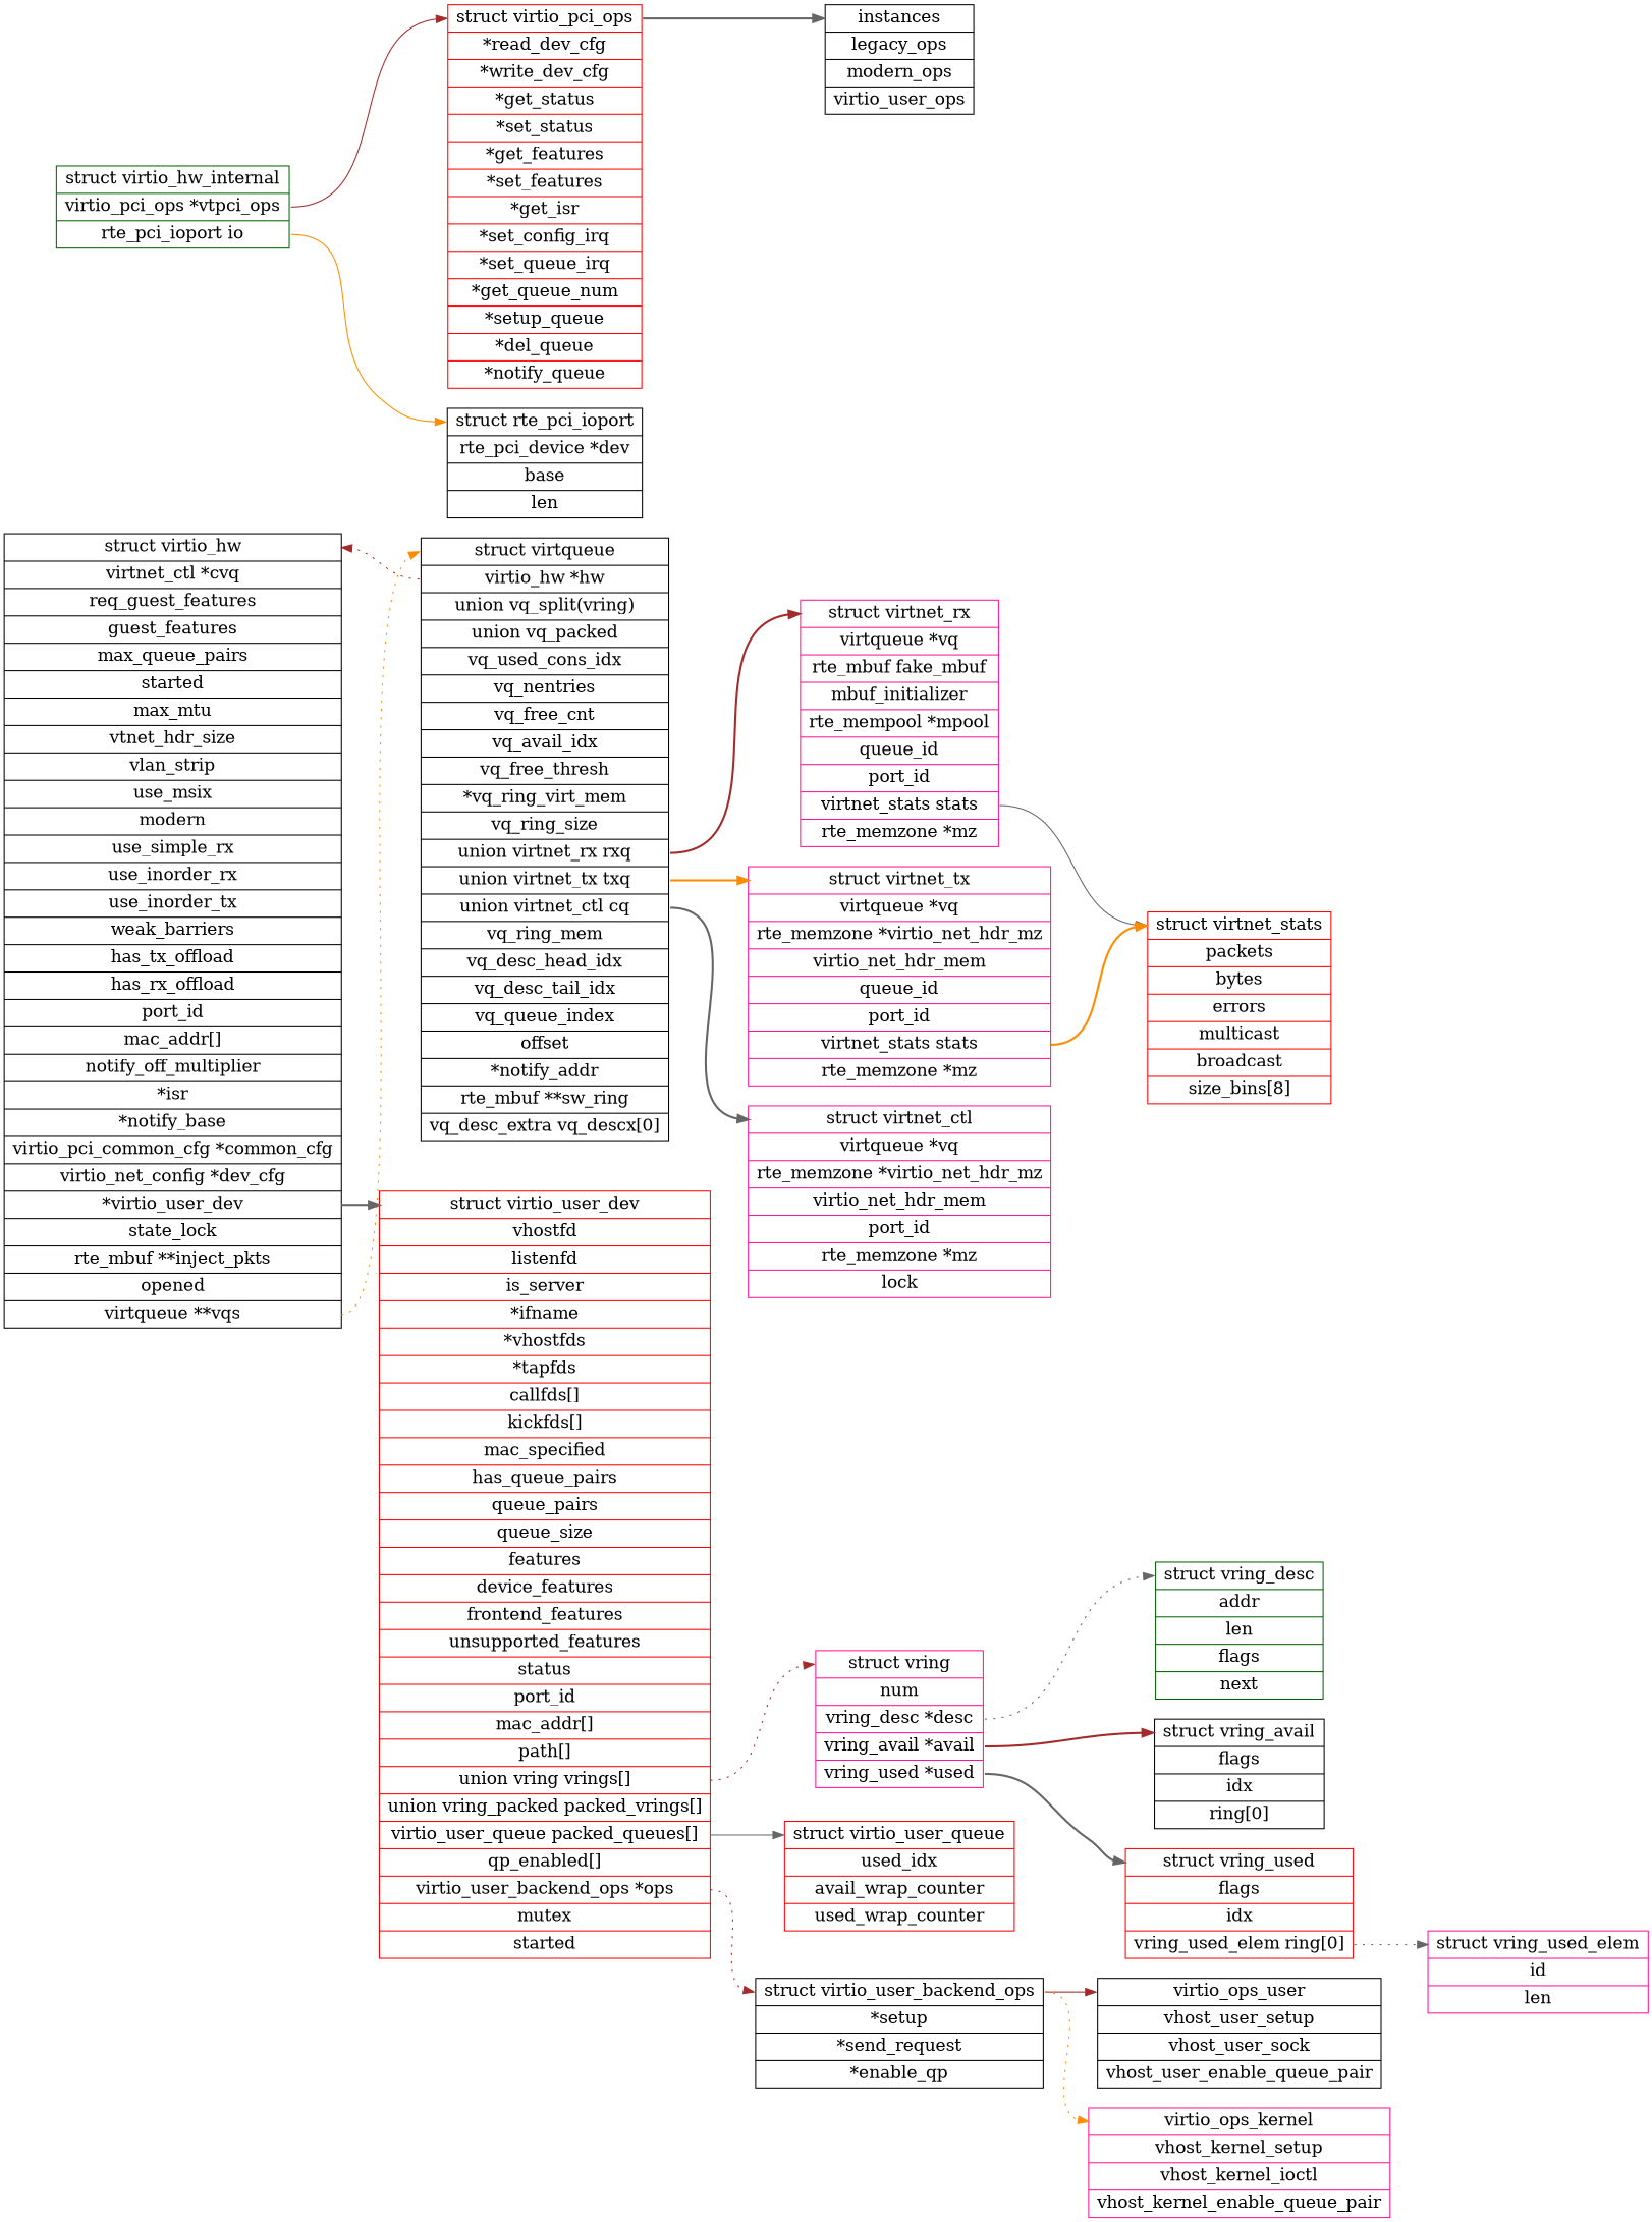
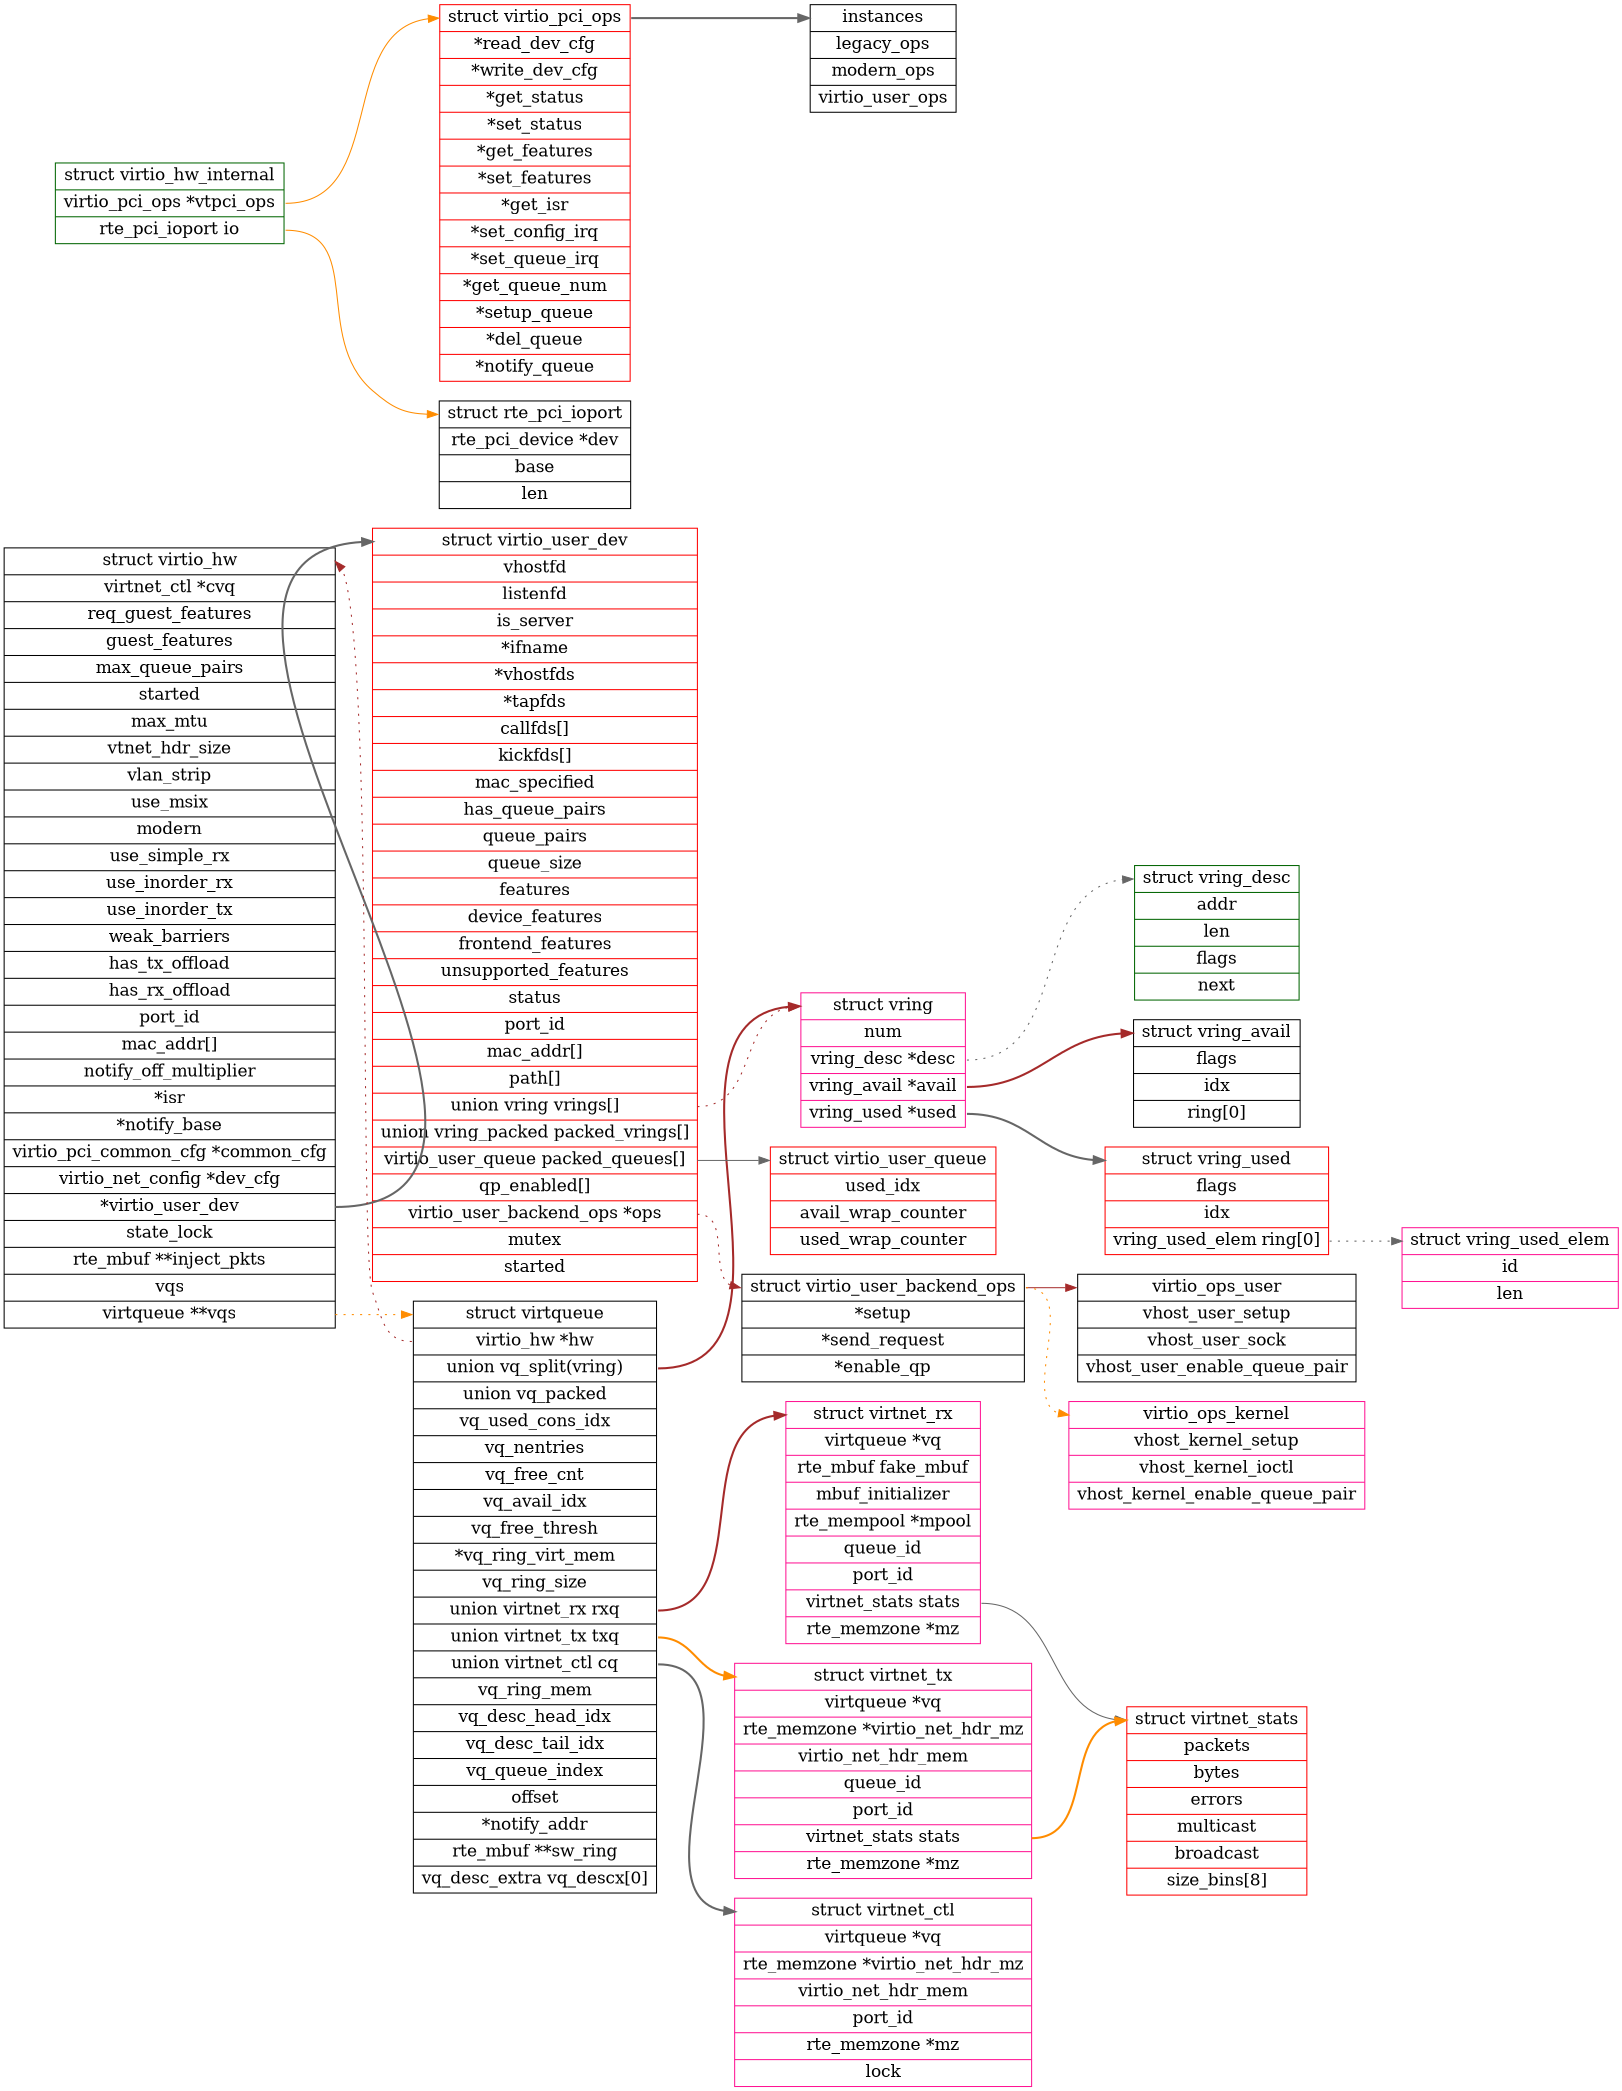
  digraph {
    rankdir=LR
    node [color=black fontsize=16 shape=record]
    edge [color=gray40 headport=f0 style=bold tailport=f1]
-   n1 [label="<f0> struct virtio_hw| <f1> virtnet_ctl *cvq | req_guest_features | guest_features | max_queue_pairs| started | max_mtu| vtnet_hdr_size| vlan_strip| use_msix| modern | use_simple_rx|  use_inorder_rx| use_inorder_tx| weak_barriers| has_tx_offload| has_rx_offload | port_id| mac_addr[]| notify_off_multiplier| *isr| *notify_base| <f2> virtio_pci_common_cfg *common_cfg| <f3> virtio_net_config *dev_cfg| <f4> *virtio_user_dev| state_lock| <f5> rte_mbuf **inject_pkts| opened| <f6> virtqueue **vqs"]
+   n1 [label="<f0> struct virtio_hw| <f1> virtnet_ctl *cvq | req_guest_features | guest_features | max_queue_pairs| started | max_mtu| vtnet_hdr_size| vlan_strip| use_msix| modern | use_simple_rx|  use_inorder_rx| use_inorder_tx| weak_barriers| has_tx_offload| has_rx_offload | port_id| mac_addr[]| notify_off_multiplier| *isr| *notify_base| <f2> virtio_pci_common_cfg *common_cfg| <f3> virtio_net_config *dev_cfg| <f4> *virtio_user_dev| state_lock| <f5> rte_mbuf **inject_pkts| vqs| <f6> virtqueue **vqs"]
    n2 [label="<f0> struct virtqueue| <f1> virtio_hw *hw | <f2> union vq_split(vring) | <f3> union vq_packed | vq_used_cons_idx | vq_nentries | vq_free_cnt | vq_avail_idx | vq_free_thresh | *vq_ring_virt_mem |  vq_ring_size | <f4> union virtnet_rx rxq | <f5> union virtnet_tx txq | <f6> union virtnet_ctl cq | vq_ring_mem | vq_desc_head_idx | vq_desc_tail_idx | vq_queue_index | offset | *notify_addr | rte_mbuf **sw_ring | <f7> vq_desc_extra vq_descx[0]"]
    n3 [color=red label="<f0> struct virtio_user_dev | vhostfd | listenfd | is_server | *ifname | *vhostfds | *tapfds | callfds[] | kickfds[] | mac_specified | has_queue_pairs | queue_pairs | queue_size | features | device_features | frontend_features | unsupported_features | status | port_id | mac_addr[] | path[] | <f1> union vring vrings[] | <f2> union vring_packed packed_vrings[] | <f3> virtio_user_queue packed_queues[] | qp_enabled[] | <f4> virtio_user_backend_ops *ops | mutex | started"]
    n4 [color=deeppink label="<f0> struct vring | num | <f1> vring_desc *desc | <f2> vring_avail *avail | <f3> vring_used *used"]
    n5 [color=deeppink label="<f0> struct virtnet_rx | <f1> virtqueue *vq | rte_mbuf fake_mbuf | mbuf_initializer | rte_mempool *mpool | queue_id | port_id | <f2> virtnet_stats stats | rte_memzone *mz"]
    n6 [color=deeppink label="<f0> struct virtnet_tx | <f1> virtqueue *vq | rte_memzone *virtio_net_hdr_mz | virtio_net_hdr_mem | queue_id | port_id | <f2> virtnet_stats stats | rte_memzone *mz"]
    n7 [color=deeppink label="<f0> struct virtnet_ctl | <f1> virtqueue *vq | rte_memzone *virtio_net_hdr_mz | virtio_net_hdr_mem | port_id | rte_memzone *mz | lock"]
    n8 [color=red label="<f0> struct virtio_user_queue | used_idx | avail_wrap_counter | used_wrap_counter"]
    n9 [label="<f0> struct virtio_user_backend_ops | *setup | *send_request | *enable_qp"]
    n10 [color=darkgreen label="<f0> struct vring_desc | addr | len | flags | next"]
    n11 [label="<f0> struct vring_avail | flags | idx | ring[0]"]
    n12 [color=red label="<f0> struct vring_used | flags | idx | <f1> vring_used_elem ring[0]"]
    n13 [color=red label="<f0> struct virtnet_stats | packets | bytes | errors | multicast | broadcast | size_bins[8]"]
    n14 [color=deeppink label="<f0> struct vring_used_elem | id | len "]
    n15 [label="<f0> virtio_ops_user | vhost_user_setup | vhost_user_sock | vhost_user_enable_queue_pair"]
    n16 [color=deeppink label="<f0> virtio_ops_kernel | vhost_kernel_setup | vhost_kernel_ioctl | vhost_kernel_enable_queue_pair"]
    n17 [color=red label="<f0> struct virtio_pci_ops | *read_dev_cfg | *write_dev_cfg | *get_status | *set_status | *get_features | *set_features | *get_isr | *set_config_irq | *set_queue_irq | *get_queue_num | *setup_queue | *del_queue | *notify_queue"]
    n18 [label="<f0> instances | legacy_ops | modern_ops | virtio_user_ops"]
    n19 [color=darkgreen label="<f0> struct virtio_hw_internal | <f1> virtio_pci_ops *vtpci_ops | <f2> rte_pci_ioport io"]
    n20 [label="<f0> struct rte_pci_ioport | <f1> rte_pci_device *dev | base | len"]
    n1 -> n2 [color=darkorange style=dotted tailport=f6]
    n1 -> n3 [tailport=f4]
    n2 -> n1 [color=brown style=dotted]
+   n2 -> n4 [color=brown tailport=f2]
    n2 -> n5 [color=brown tailport=f4]
    n2 -> n6 [color=darkorange tailport=f5]
    n2 -> n7 [tailport=f6]
    n3 -> n4 [color=brown style=dotted]
    n3 -> n8 [style=solid tailport=f3]
    n3 -> n9 [color=brown style=dotted tailport=f4]
    n4 -> n10 [style=dotted]
    n4 -> n11 [color=brown tailport=f2]
    n4 -> n12 [tailport=f3]
    n5 -> n13 [style=solid tailport=f2]
    n6 -> n13 [color=darkorange tailport=f2]
    n9 -> n15 [color=brown style=solid tailport=f0]
    n9 -> n16 [color=darkorange style=dotted tailport=f0]
    n12 -> n14 [style=dotted]
    n17 -> n18 [tailport=f0]
-   n19 -> n17 [color=brown style=solid]
+   n19 -> n17 [color=darkorange style=solid]
    n19 -> n20 [color=darkorange style=solid tailport=f2]
  }
